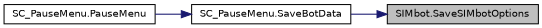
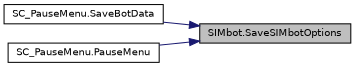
  digraph {
    rankdir=RL
    node [color=black fillcolor=white fontname=Helvetica fontsize=10 shape=record style=filled]
    edge [color=midnightblue dir=back fontname=Helvetica fontsize=10 labelfontname=Helvetica labelfontsize=10 style=solid]
    n1 [fillcolor=grey75 fontcolor=black height=0.2 label="SIMbot.SaveSIMbotOptions" width=0.4]
    n2 [height=0.2 label="SC_PauseMenu.SaveBotData" width=0.4]
    n3 [height=0.2 label="SC_PauseMenu.PauseMenu" width=0.4]
    n1 -> n2
-   n2 -> n3
+   n1 -> n3
  }
